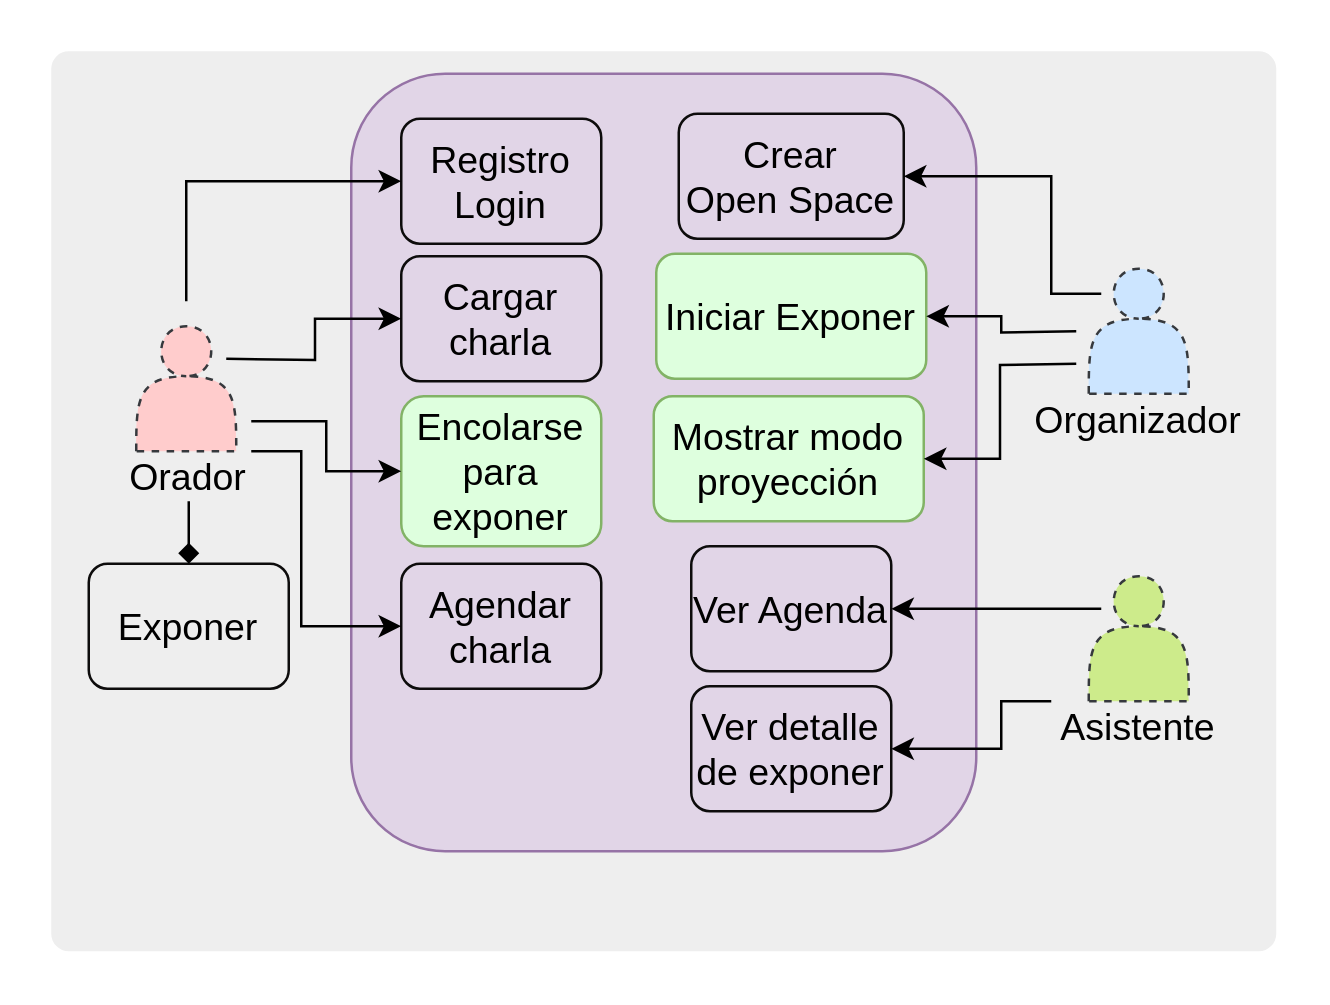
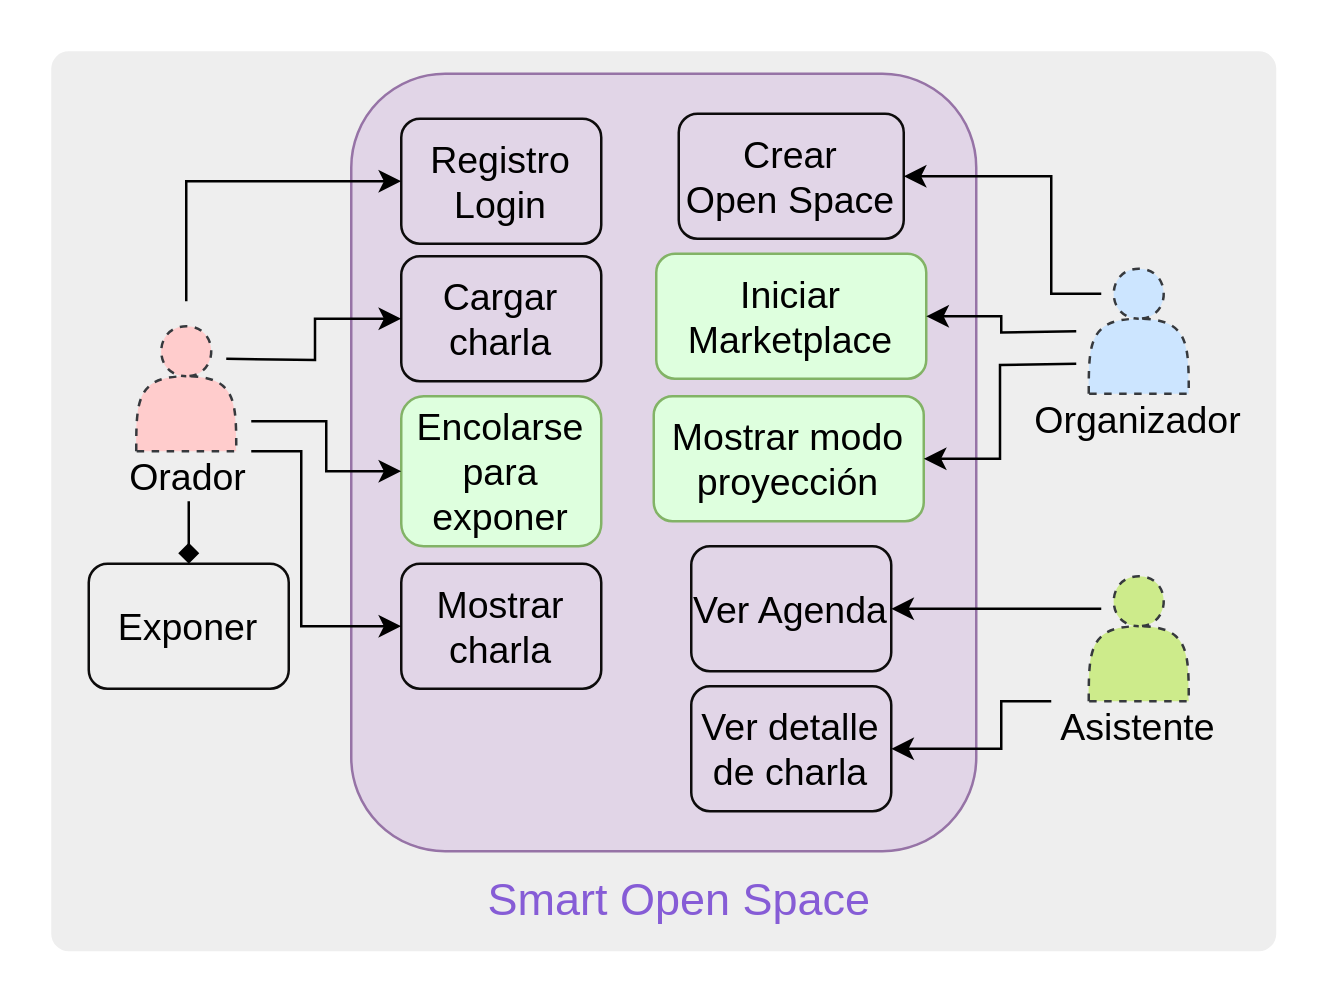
  <mxCell id="0" />
  <mxCell id="1" parent="0" />
  <mxCell id="2" value="" style="rounded=1;whiteSpace=wrap;html=1;absoluteArcSize=1;arcSize=14;strokeWidth=2;shadow=0;glass=0;labelBackgroundColor=none;fillColor=#eeeeee;fontSize=15;align=center;strokeColor=none;" parent="1" vertex="1"><mxGeometry x="20" y="20" width="490" height="360" as="geometry" /></mxCell>
  <mxCell id="3" value="" style="rounded=1;whiteSpace=wrap;html=1;fillColor=#e1d5e7;strokeColor=#9673a6;" parent="1" vertex="1"><mxGeometry x="140" y="29" width="250" height="311" as="geometry" /></mxCell>
  <mxCell id="4" value="" style="group" parent="1" vertex="1" connectable="0"><mxGeometry x="410" y="97" width="90" height="80" as="geometry" /></mxCell>
  <mxCell id="5" value="" style="shape=actor;whiteSpace=wrap;html=1;rounded=0;shadow=0;glass=0;dashed=1;labelBackgroundColor=none;strokeColor=#36393d;strokeWidth=1;fillColor=#cce5ff;fontSize=15;align=center;" parent="4" vertex="1"><mxGeometry x="25" y="10" width="40" height="50" as="geometry" /></mxCell>
  <mxCell id="6" value="Organizador" style="text;html=1;strokeColor=none;fillColor=none;align=center;verticalAlign=middle;whiteSpace=wrap;rounded=0;shadow=0;glass=0;dashed=1;labelBackgroundColor=none;fontSize=15;" parent="4" vertex="1"><mxGeometry y="60" width="90" height="20" as="geometry" /></mxCell>
  <mxCell id="7" value="" style="group" parent="1" vertex="1" connectable="0"><mxGeometry x="30" y="120" width="90" height="80" as="geometry" /></mxCell>
  <mxCell id="8" value="" style="shape=actor;whiteSpace=wrap;html=1;rounded=0;shadow=0;glass=0;dashed=1;labelBackgroundColor=none;strokeColor=#36393d;strokeWidth=1;fillColor=#ffcccc;fontSize=15;align=center;" parent="7" vertex="1"><mxGeometry x="24" y="10" width="40" height="50" as="geometry" /></mxCell>
  <mxCell id="9" value="Orador" style="text;html=1;strokeColor=none;fillColor=none;align=center;verticalAlign=middle;whiteSpace=wrap;rounded=0;shadow=0;glass=0;dashed=1;labelBackgroundColor=none;fontSize=15;" parent="7" vertex="1"><mxGeometry x="15" y="60" width="60" height="20" as="geometry" /></mxCell>
  <mxCell id="10" value="" style="group" parent="1" vertex="1" connectable="0"><mxGeometry x="410" y="220" width="90" height="80" as="geometry" /></mxCell>
  <mxCell id="11" value="" style="shape=actor;whiteSpace=wrap;html=1;rounded=0;shadow=0;glass=0;dashed=1;labelBackgroundColor=none;strokeColor=#36393d;strokeWidth=1;fillColor=#cdeb8b;fontSize=15;align=center;" parent="10" vertex="1"><mxGeometry x="25" y="10" width="40" height="50" as="geometry" /></mxCell>
  <mxCell id="12" value="Asistente" style="text;html=1;strokeColor=none;fillColor=none;align=center;verticalAlign=middle;whiteSpace=wrap;rounded=0;shadow=0;glass=0;dashed=1;labelBackgroundColor=none;fontSize=15;" parent="10" vertex="1"><mxGeometry y="60" width="90" height="20" as="geometry" /></mxCell>
  <mxCell id="13" value="Registro&lt;br&gt;Login" style="shape=ext;rounded=1;html=1;whiteSpace=wrap;shadow=0;glass=0;labelBackgroundColor=none;strokeColor=#0D0C0C;strokeWidth=1;fillColor=none;gradientColor=none;fontSize=15;align=center;" parent="1" vertex="1"><mxGeometry x="160" y="47" width="80" height="50" as="geometry" /></mxCell>
  <mxCell id="14" value="Cargar&lt;br&gt;charla" style="shape=ext;rounded=1;html=1;whiteSpace=wrap;shadow=0;glass=0;labelBackgroundColor=none;strokeColor=#0D0C0C;strokeWidth=1;fillColor=none;gradientColor=none;fontSize=15;align=center;" parent="1" vertex="1"><mxGeometry x="160" y="102" width="80" height="50" as="geometry" /></mxCell>
  <mxCell id="15" value="Exponer" style="shape=ext;rounded=1;html=1;whiteSpace=wrap;shadow=0;glass=0;labelBackgroundColor=none;strokeColor=#0D0C0C;strokeWidth=1;fillColor=none;gradientColor=none;fontSize=15;align=center;" parent="1" vertex="1"><mxGeometry x="35" y="225" width="80" height="50" as="geometry" /></mxCell>
- <mxCell id="16" value="Agendar&lt;br&gt;charla" style="shape=ext;rounded=1;html=1;whiteSpace=wrap;shadow=0;glass=0;labelBackgroundColor=none;strokeColor=#0D0C0C;strokeWidth=1;fillColor=none;gradientColor=none;fontSize=15;align=center;" parent="1" vertex="1"><mxGeometry x="160" y="225" width="80" height="50" as="geometry" /></mxCell>
+ <mxCell id="16" value="Mostrar&lt;br&gt;charla" style="shape=ext;rounded=1;html=1;whiteSpace=wrap;shadow=0;glass=0;labelBackgroundColor=none;strokeColor=#0D0C0C;strokeWidth=1;fillColor=none;gradientColor=none;fontSize=15;align=center;" parent="1" vertex="1"><mxGeometry x="160" y="225" width="80" height="50" as="geometry" /></mxCell>
  <mxCell id="17" value="Ver Agenda" style="shape=ext;rounded=1;html=1;whiteSpace=wrap;shadow=0;glass=0;labelBackgroundColor=none;strokeColor=#0D0C0C;strokeWidth=1;fillColor=none;gradientColor=none;fontSize=15;align=center;" parent="1" vertex="1"><mxGeometry x="276" y="218" width="80" height="50" as="geometry" /></mxCell>
- <mxCell id="18" value="Ver detalle de exponer" style="shape=ext;rounded=1;html=1;whiteSpace=wrap;shadow=0;glass=0;labelBackgroundColor=none;strokeColor=#0D0C0C;strokeWidth=1;fillColor=none;gradientColor=none;fontSize=15;align=center;" parent="1" vertex="1"><mxGeometry x="276" y="274" width="80" height="50" as="geometry" /></mxCell>
+ <mxCell id="18" value="Ver detalle de charla" style="shape=ext;rounded=1;html=1;whiteSpace=wrap;shadow=0;glass=0;labelBackgroundColor=none;strokeColor=#0D0C0C;strokeWidth=1;fillColor=none;gradientColor=none;fontSize=15;align=center;" parent="1" vertex="1"><mxGeometry x="276" y="274" width="80" height="50" as="geometry" /></mxCell>
  <mxCell id="19" value="Crear&lt;br&gt;Open Space" style="shape=ext;rounded=1;html=1;whiteSpace=wrap;shadow=0;glass=0;labelBackgroundColor=none;strokeColor=#0D0C0C;strokeWidth=1;fillColor=none;gradientColor=none;fontSize=15;align=center;" parent="1" vertex="1"><mxGeometry x="271" y="45" width="90" height="50" as="geometry" /></mxCell>
  <mxCell id="20" style="edgeStyle=orthogonalEdgeStyle;rounded=0;orthogonalLoop=1;jettySize=auto;html=1;entryX=1;entryY=0.5;entryDx=0;entryDy=0;" parent="1" target="19" edge="1"><mxGeometry relative="1" as="geometry"><mxPoint x="440" y="117" as="sourcePoint" /><Array as="points"><mxPoint x="420" y="117" /><mxPoint x="420" y="70" /></Array></mxGeometry></mxCell>
  <mxCell id="21" style="edgeStyle=orthogonalEdgeStyle;rounded=0;orthogonalLoop=1;jettySize=auto;html=1;exitX=0.5;exitY=1;exitDx=0;exitDy=0;endArrow=diamond;" parent="1" source="9" target="15" edge="1"><mxGeometry relative="1" as="geometry" /></mxCell>
- <mxCell id="23" value="Iniciar Exponer" style="shape=ext;rounded=1;html=1;whiteSpace=wrap;shadow=0;glass=0;labelBackgroundColor=none;strokeColor=#82b366;strokeWidth=1;fillColor=#DEFFDE;fontSize=15;align=center;" parent="1" vertex="1"><mxGeometry x="262" y="101" width="108" height="50" as="geometry" /></mxCell>
+ <mxCell id="22" value="Smart Open Space" style="text;html=1;strokeColor=none;fillColor=none;align=center;verticalAlign=middle;whiteSpace=wrap;rounded=0;fontColor=#865cd6;fontSize=18;" parent="1" vertex="1"><mxGeometry x="185.5" y="350" width="171" height="20" as="geometry" /></mxCell>
+ <mxCell id="23" value="Iniciar Marketplace" style="shape=ext;rounded=1;html=1;whiteSpace=wrap;shadow=0;glass=0;labelBackgroundColor=none;strokeColor=#82b366;strokeWidth=1;fillColor=#DEFFDE;fontSize=15;align=center;" parent="1" vertex="1"><mxGeometry x="262" y="101" width="108" height="50" as="geometry" /></mxCell>
  <mxCell id="24" value="Encolarse&lt;br&gt;para exponer" style="shape=ext;rounded=1;html=1;whiteSpace=wrap;shadow=0;glass=0;labelBackgroundColor=none;strokeColor=#82b366;strokeWidth=1;fillColor=#DEFFDE;fontSize=15;align=center;" parent="1" vertex="1"><mxGeometry x="160" y="158" width="80" height="60" as="geometry" /></mxCell>
  <mxCell id="25" value="Mostrar modo proyección" style="shape=ext;rounded=1;html=1;whiteSpace=wrap;shadow=0;glass=0;labelBackgroundColor=none;strokeColor=#82b366;strokeWidth=1;fillColor=#DEFFDE;fontSize=15;align=center;" parent="1" vertex="1"><mxGeometry x="261" y="158" width="108" height="50" as="geometry" /></mxCell>
  <mxCell id="26" style="edgeStyle=orthogonalEdgeStyle;rounded=0;orthogonalLoop=1;jettySize=auto;html=1;" parent="1" target="17" edge="1"><mxGeometry relative="1" as="geometry"><mxPoint x="440" y="243" as="sourcePoint" /><Array as="points"><mxPoint x="430" y="243" /><mxPoint x="430" y="243" /></Array></mxGeometry></mxCell>
  <mxCell id="27" style="edgeStyle=orthogonalEdgeStyle;rounded=0;orthogonalLoop=1;jettySize=auto;html=1;entryX=1;entryY=0.5;entryDx=0;entryDy=0;" parent="1" target="18" edge="1"><mxGeometry relative="1" as="geometry"><mxPoint x="420" y="280" as="sourcePoint" /><Array as="points"><mxPoint x="400" y="280" /><mxPoint x="400" y="299" /></Array></mxGeometry></mxCell>
  <mxCell id="28" style="edgeStyle=orthogonalEdgeStyle;rounded=0;orthogonalLoop=1;jettySize=auto;html=1;entryX=1;entryY=0.5;entryDx=0;entryDy=0;" parent="1" target="23" edge="1"><mxGeometry relative="1" as="geometry"><mxPoint x="430" y="132" as="sourcePoint" /></mxGeometry></mxCell>
  <mxCell id="29" style="edgeStyle=orthogonalEdgeStyle;rounded=0;orthogonalLoop=1;jettySize=auto;html=1;entryX=1;entryY=0.5;entryDx=0;entryDy=0;" parent="1" target="25" edge="1"><mxGeometry relative="1" as="geometry"><mxPoint x="430" y="145" as="sourcePoint" /></mxGeometry></mxCell>
  <mxCell id="30" style="edgeStyle=orthogonalEdgeStyle;rounded=0;orthogonalLoop=1;jettySize=auto;html=1;entryX=0;entryY=0.5;entryDx=0;entryDy=0;fontSize=13;" parent="1" target="13" edge="1"><mxGeometry relative="1" as="geometry"><mxPoint x="74" y="120" as="sourcePoint" /><Array as="points"><mxPoint x="74" y="72" /></Array></mxGeometry></mxCell>
  <mxCell id="31" style="edgeStyle=orthogonalEdgeStyle;rounded=0;orthogonalLoop=1;jettySize=auto;html=1;entryX=0;entryY=0.5;entryDx=0;entryDy=0;fontSize=13;" parent="1" target="14" edge="1"><mxGeometry relative="1" as="geometry"><mxPoint x="90" y="143" as="sourcePoint" /></mxGeometry></mxCell>
  <mxCell id="32" style="edgeStyle=orthogonalEdgeStyle;rounded=0;orthogonalLoop=1;jettySize=auto;html=1;entryX=0;entryY=0.5;entryDx=0;entryDy=0;fontSize=13;" parent="1" target="24" edge="1"><mxGeometry relative="1" as="geometry"><mxPoint x="100" y="168" as="sourcePoint" /><Array as="points"><mxPoint x="130" y="168" /><mxPoint x="130" y="188" /></Array></mxGeometry></mxCell>
  <mxCell id="33" style="edgeStyle=orthogonalEdgeStyle;rounded=0;orthogonalLoop=1;jettySize=auto;html=1;entryX=0;entryY=0.5;entryDx=0;entryDy=0;fontSize=13;" parent="1" target="16" edge="1"><mxGeometry relative="1" as="geometry"><mxPoint x="100" y="180" as="sourcePoint" /><Array as="points"><mxPoint x="120" y="180" /><mxPoint x="120" y="250" /></Array></mxGeometry></mxCell>
